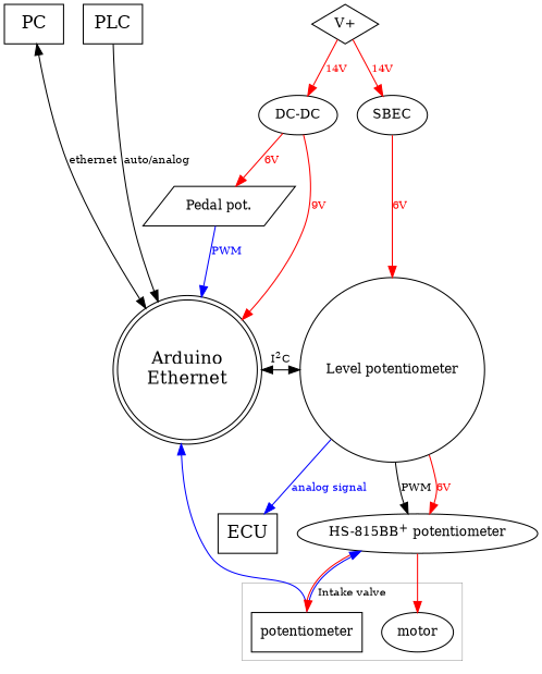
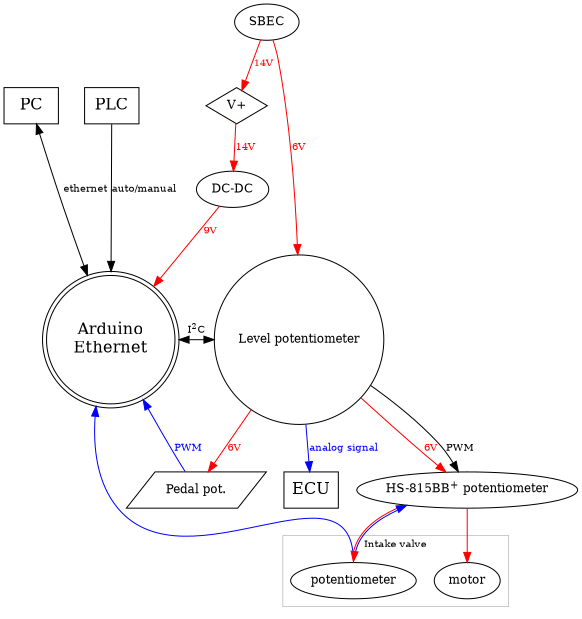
  digraph {
    rankdir=TB
    node [fontsize=12]
    edge [fontsize=10 color=red]
    PC [fontsize=16 shape=box]
    n2 [label="V+" shape=diamond]
    PLC [fontsize=16 shape=box]
    n4 [fontsize=16 label="Arduino\nEthernet" shape=doublecircle]
    n5 [label="Level potentiometer" shape=circle]
    n6 [label=motor]
-   n7 [label=potentiometer shape=box]
+   n7 [label=potentiometer shape=ellipse]
    n8 [label="DC-DC"]
    SBEC
    ECU [fontsize=16 shape=box]
    n11 [label=<HS-815BB<sup>+</sup> potentiometer> shape=ellipse]
    n12 [label="Pedal pot." shape=parallelogram]
    subgraph sub_1 {
      rank=same
      PC
      n2
      PLC
    }
    subgraph sub_2 {
      rank=same
      n4
      n5
    }
    subgraph cluster_3 {
      fontsize=10
      label="Intake valve"
      penwidth=0.2
      rank=same
      n6
      n7
    }
    PC -> n4 [dir=both label=ethernet color=""]
    n2 -> n8 [fontcolor=red label="14V"]
-   n2 -> SBEC [fontcolor=red label="14V"]
-   PLC -> n4 [label="auto/analog" color=""]
+   SBEC -> n2 [fontcolor=red label="14V"]
+   PLC -> n4 [label="auto/manual" color=""]
    n4 -> n5 [dir=both label=<I<sup>2</sup>C> weight=2 color=""]
    n5 -> ECU [color=blue fontcolor=blue label="analog signal" weight=1]
    n5 -> n11 [fontcolor=red label="6V" weight=0]
    n5 -> n11 [label=PWM weight=1 color=""]
-   n8 -> n12 [fontcolor=red label="6V"]
+   n5 -> n12 [fontcolor=red label="6V"]
    n7 -> n4 [color=blue tailport=n weight=2 fontsize=""]
    n8 -> n4 [fontcolor=red label="9V"]
    SBEC -> n5 [fontcolor=red label="6V"]
    n11 -> n6 [weight=4 fontsize=""]
    n11 -> n7 [color="red:blue" dir=both headport=n weight=2 fontsize=""]
    n12 -> n4 [color=blue fontcolor=blue label=PWM]
  }
